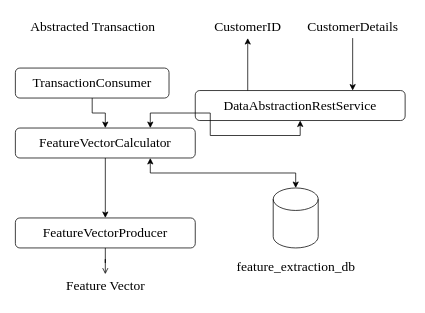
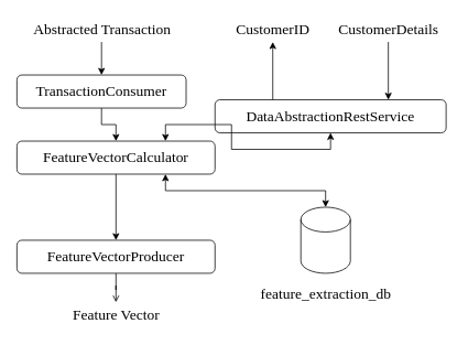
  <mxCell id="0" />
  <mxCell id="1" parent="0" />
  <mxCell id="2" style="edgeStyle=orthogonalEdgeStyle;rounded=0;orthogonalLoop=1;jettySize=auto;html=1;exitX=0.5;exitY=1;exitDx=0;exitDy=0;entryX=0.5;entryY=0;entryDx=0;entryDy=0;fontSize=18;" parent="1" source="3" target="7" edge="1"><mxGeometry relative="1" as="geometry" /></mxCell>
  <mxCell id="3" value="TransactionConsumer" style="rounded=1;whiteSpace=wrap;html=1;strokeColor=#000000;strokeWidth=1;fontFamily=Ubuntu;fontSource=https://fonts.googleapis.com/css?family=Ubuntu;fontSize=18;fontColor=#000000;fillColor=none;" parent="1" vertex="1"><mxGeometry x="20" y="90" width="205" height="40" as="geometry" /></mxCell>
  <mxCell id="4" style="edgeStyle=orthogonalEdgeStyle;rounded=0;orthogonalLoop=1;jettySize=auto;html=1;exitX=0.75;exitY=0;exitDx=0;exitDy=0;fontSize=18;startArrow=classic;startFill=1;" parent="1" source="7" target="9" edge="1"><mxGeometry relative="1" as="geometry" /></mxCell>
  <mxCell id="5" style="edgeStyle=orthogonalEdgeStyle;rounded=0;orthogonalLoop=1;jettySize=auto;html=1;exitX=0.75;exitY=1;exitDx=0;exitDy=0;entryX=0.5;entryY=0;entryDx=0;entryDy=0;entryPerimeter=0;fontSize=18;startArrow=classic;startFill=1;" parent="1" source="7" target="15" edge="1"><mxGeometry relative="1" as="geometry" /></mxCell>
  <mxCell id="6" style="edgeStyle=orthogonalEdgeStyle;rounded=0;orthogonalLoop=1;jettySize=auto;html=1;exitX=0.5;exitY=1;exitDx=0;exitDy=0;fontSize=18;" parent="1" source="7" target="11" edge="1"><mxGeometry relative="1" as="geometry" /></mxCell>
  <mxCell id="7" value="FeatureVectorCalculator" style="rounded=1;whiteSpace=wrap;html=1;strokeColor=#000000;strokeWidth=1;fontFamily=Ubuntu;fontSource=https://fonts.googleapis.com/css?family=Ubuntu;fontSize=18;fontColor=#000000;fillColor=none;" parent="1" vertex="1"><mxGeometry x="20" y="170" width="240" height="40" as="geometry" /></mxCell>
  <mxCell id="8" style="edgeStyle=orthogonalEdgeStyle;rounded=0;orthogonalLoop=1;jettySize=auto;html=1;startArrow=none;startFill=0;strokeColor=#000000;fontFamily=Ubuntu;fontSource=https://fonts.googleapis.com/css?family=Ubuntu;fontSize=18;fontColor=#000000;exitX=0.25;exitY=0;exitDx=0;exitDy=0;" parent="1" source="9" target="17" edge="1"><mxGeometry relative="1" as="geometry" /></mxCell>
  <mxCell id="9" value="DataAbstractionRestService" style="rounded=1;whiteSpace=wrap;html=1;strokeColor=#000000;strokeWidth=1;fontFamily=Ubuntu;fontSource=https://fonts.googleapis.com/css?family=Ubuntu;fontSize=18;fontColor=#000000;fillColor=none;" parent="1" vertex="1"><mxGeometry x="260" y="120" width="280" height="40" as="geometry" /></mxCell>
  <mxCell id="10" style="edgeStyle=orthogonalEdgeStyle;rounded=0;orthogonalLoop=1;jettySize=auto;html=1;exitX=0.5;exitY=1;exitDx=0;exitDy=0;startArrow=none;startFill=0;strokeColor=#000000;fontFamily=Ubuntu;fontSource=https://fonts.googleapis.com/css?family=Ubuntu;fontSize=18;fontColor=#000000;endArrow=open;" parent="1" source="11" target="14" edge="1"><mxGeometry relative="1" as="geometry" /></mxCell>
  <mxCell id="11" value="FeatureVectorProducer" style="rounded=1;whiteSpace=wrap;html=1;strokeColor=#000000;strokeWidth=1;fontFamily=Ubuntu;fontSource=https://fonts.googleapis.com/css?family=Ubuntu;fontSize=18;fontColor=#000000;fillColor=none;" parent="1" vertex="1"><mxGeometry x="20" y="290" width="240" height="40" as="geometry" /></mxCell>
+ <mxCell id="12" style="edgeStyle=orthogonalEdgeStyle;rounded=0;orthogonalLoop=1;jettySize=auto;html=1;entryX=0.5;entryY=0;entryDx=0;entryDy=0;startArrow=none;startFill=0;strokeColor=#000000;fontFamily=Ubuntu;fontSource=https://fonts.googleapis.com/css?family=Ubuntu;fontSize=18;fontColor=#000000;" parent="1" source="13" target="3" edge="1"><mxGeometry relative="1" as="geometry" /></mxCell>
  <mxCell id="13" value="Abstracted Transaction" style="text;html=1;align=center;verticalAlign=middle;resizable=0;points=[];autosize=1;fontSize=18;fontFamily=Ubuntu;fontColor=#000000;" parent="1" vertex="1"><mxGeometry x="22.5" y="20" width="200" height="30" as="geometry" /></mxCell>
  <mxCell id="14" value="Feature Vector" style="text;html=1;align=center;verticalAlign=middle;resizable=0;points=[];autosize=1;fontSize=18;fontFamily=Ubuntu;fontColor=#000000;" parent="1" vertex="1"><mxGeometry x="70" y="365" width="140" height="30" as="geometry" /></mxCell>
  <mxCell id="15" value="" style="shape=cylinder3;whiteSpace=wrap;html=1;boundedLbl=1;backgroundOutline=1;size=15;strokeColor=#000000;strokeWidth=1;fillColor=none;fontFamily=Ubuntu;fontSource=https://fonts.googleapis.com/css?family=Ubuntu;fontSize=18;fontColor=#000000;" parent="1" vertex="1"><mxGeometry x="364" y="250" width="60" height="80" as="geometry" /></mxCell>
  <mxCell id="16" value="feature_extraction_db" style="text;html=1;align=center;verticalAlign=middle;resizable=0;points=[];autosize=1;fontSize=18;fontFamily=Ubuntu;fontColor=#000000;" parent="1" vertex="1"><mxGeometry x="294" y="340" width="200" height="30" as="geometry" /></mxCell>
  <mxCell id="17" value="CustomerID" style="text;html=1;align=center;verticalAlign=middle;resizable=0;points=[];autosize=1;fontSize=18;fontFamily=Ubuntu;fontColor=#000000;" parent="1" vertex="1"><mxGeometry x="275" y="20" width="110" height="30" as="geometry" /></mxCell>
  <mxCell id="18" style="edgeStyle=orthogonalEdgeStyle;rounded=0;orthogonalLoop=1;jettySize=auto;html=1;entryX=0.75;entryY=0;entryDx=0;entryDy=0;fontSize=18;" parent="1" source="19" target="9" edge="1"><mxGeometry relative="1" as="geometry" /></mxCell>
  <mxCell id="19" value="CustomerDetails" style="text;html=1;align=center;verticalAlign=middle;resizable=0;points=[];autosize=1;fontSize=18;fontFamily=Ubuntu;fontColor=#000000;" parent="1" vertex="1"><mxGeometry x="395" y="20" width="150" height="30" as="geometry" /></mxCell>
